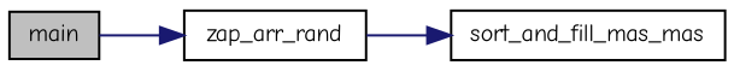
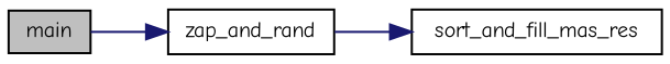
  digraph {
    fontname="Comic Neue"
    rankdir=LR
    node [color=black fillcolor=white fontname="Comic Neue" fontsize=10 shape=record style=filled]
    edge [color=midnightblue fontname="Comic Neue" fontsize=10 labelfontname=Helvetica labelfontsize=10 style=solid]
    n1 [fillcolor=grey75 fontcolor=black height=0.2 label=main width=0.4]
-   n2 [height=0.2 label=zap_arr_rand width=0.4]
-   n3 [height=0.2 label=sort_and_fill_mas_mas width=0.4]
+   n2 [height=0.2 label=zap_and_rand width=0.4]
+   n3 [height=0.2 label=sort_and_fill_mas_res width=0.4]
    n1 -> n2
    n2 -> n3
  }
